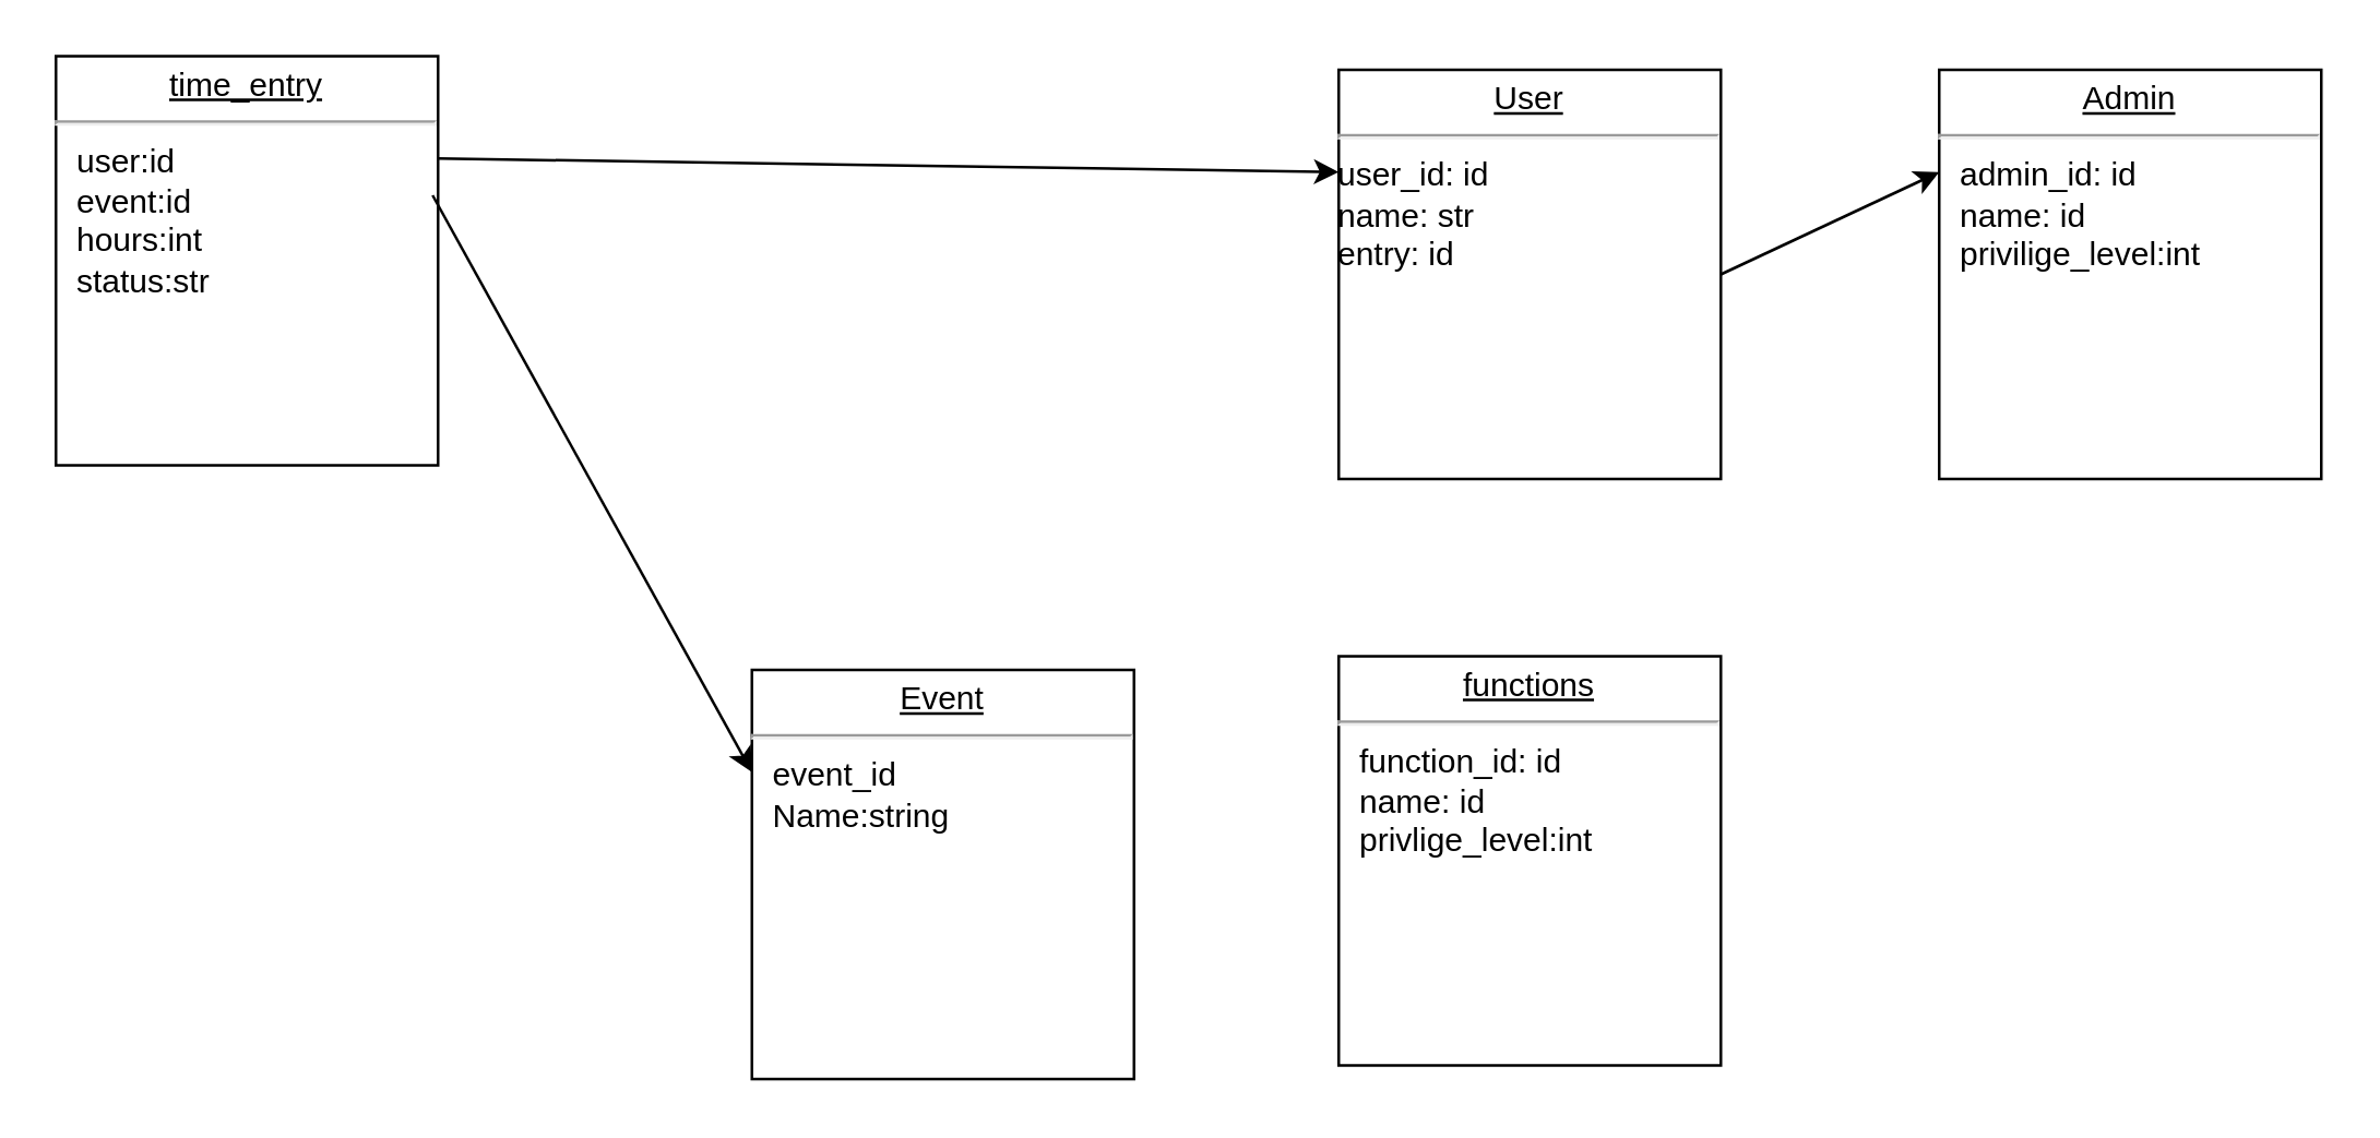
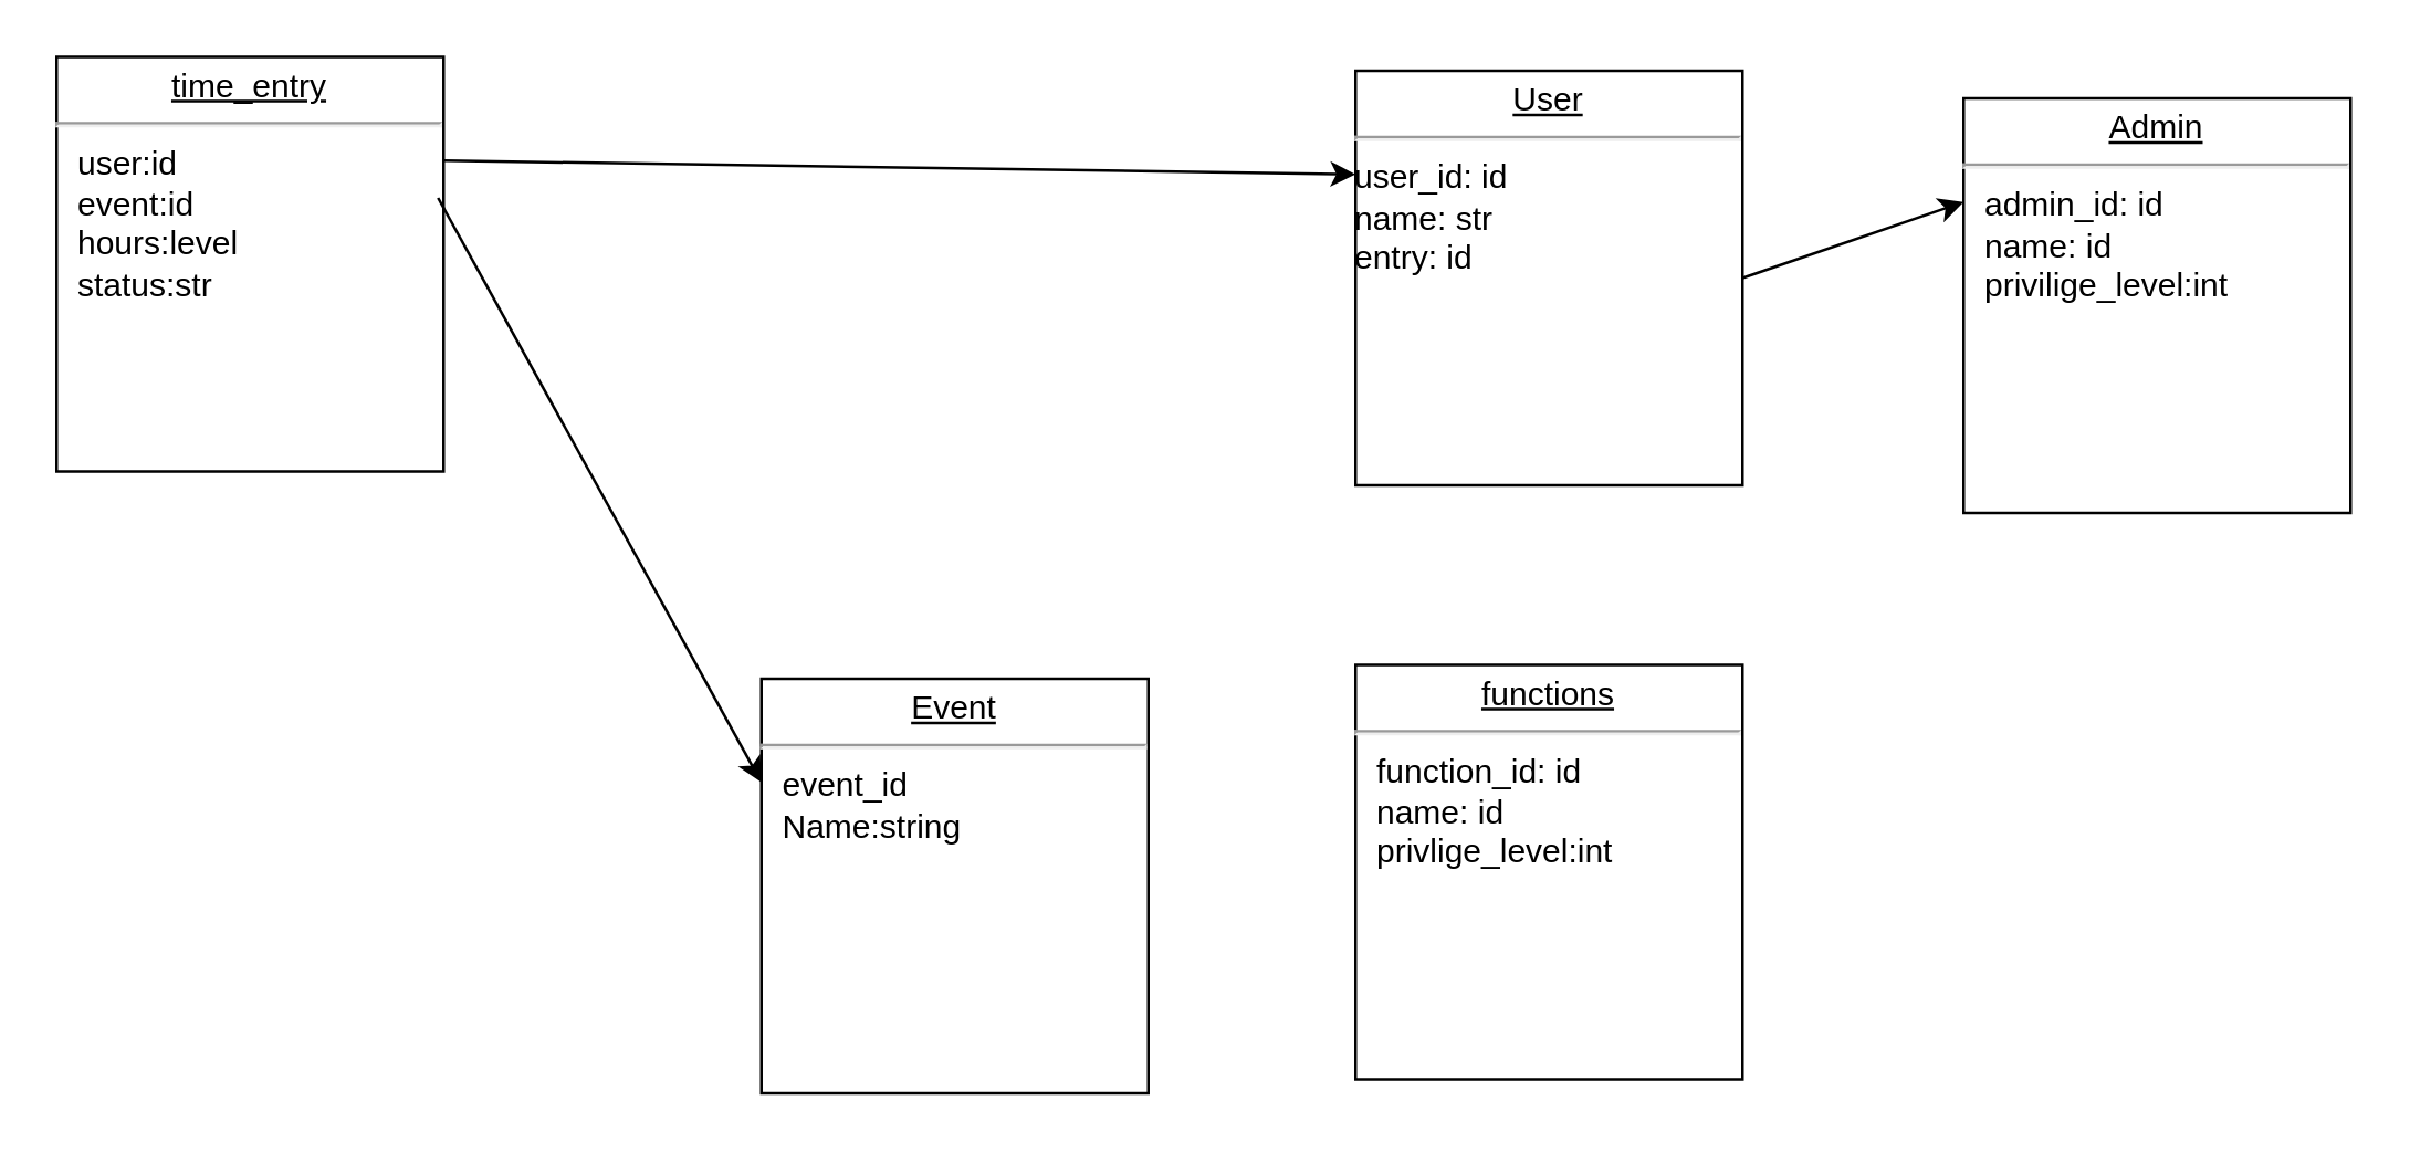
  <mxCell id="0" />
  <mxCell id="1" parent="0" />
  <mxCell id="2" value="&lt;p style=&quot;margin: 0px ; margin-top: 4px ; text-align: center ; text-decoration: underline&quot;&gt;Event&lt;/p&gt;&lt;hr&gt;&lt;p style=&quot;margin: 0px ; margin-left: 8px&quot;&gt;event_id&lt;br&gt;&lt;/p&gt;&lt;p style=&quot;margin: 0px ; margin-left: 8px&quot;&gt;Name:string&lt;/p&gt;" style="verticalAlign=top;align=left;overflow=fill;fontSize=12;fontFamily=Helvetica;html=1;rounded=0;shadow=0;comic=0;labelBackgroundColor=none;strokeWidth=1" parent="1" vertex="1"><mxGeometry x="275" y="245" width="140" height="150" as="geometry" /></mxCell>
  <mxCell id="3" value="&lt;p style=&quot;margin: 0px ; margin-top: 4px ; text-align: center ; text-decoration: underline&quot;&gt;User&lt;/p&gt;&lt;hr&gt;&lt;div&gt;user_id: id&lt;/div&gt;&lt;div&gt;name: str&lt;/div&gt;&lt;div&gt;entry: id&lt;br&gt;&lt;/div&gt;" style="verticalAlign=top;align=left;overflow=fill;fontSize=12;fontFamily=Helvetica;html=1;rounded=0;shadow=0;comic=0;labelBackgroundColor=none;strokeWidth=1" parent="1" vertex="1"><mxGeometry x="490" y="25" width="140" height="150" as="geometry" /></mxCell>
- <mxCell id="4" value="&lt;p style=&quot;margin: 0px ; margin-top: 4px ; text-align: center ; text-decoration: underline&quot;&gt;Admin&lt;/p&gt;&lt;hr&gt;&lt;p style=&quot;margin: 0px ; margin-left: 8px&quot;&gt;admin_id: id&lt;/p&gt;&lt;p style=&quot;margin: 0px ; margin-left: 8px&quot;&gt;name: id&lt;/p&gt;&lt;p style=&quot;margin: 0px ; margin-left: 8px&quot;&gt;privilige_level:int&lt;br&gt;&lt;/p&gt;" style="verticalAlign=top;align=left;overflow=fill;fontSize=12;fontFamily=Helvetica;html=1;rounded=0;shadow=0;comic=0;labelBackgroundColor=none;strokeWidth=1" parent="1" vertex="1"><mxGeometry x="710" y="25" width="140" height="150" as="geometry" /></mxCell>
- <mxCell id="5" value="&lt;p style=&quot;margin: 0px ; margin-top: 4px ; text-align: center ; text-decoration: underline&quot;&gt;time_entry&lt;/p&gt;&lt;hr&gt;&lt;p style=&quot;margin: 0px ; margin-left: 8px&quot;&gt;user:id&lt;/p&gt;&lt;p style=&quot;margin: 0px ; margin-left: 8px&quot;&gt;event:id&lt;/p&gt;&lt;p style=&quot;margin: 0px ; margin-left: 8px&quot;&gt;hours:int&lt;/p&gt;&lt;p style=&quot;margin: 0px ; margin-left: 8px&quot;&gt;status:str&lt;br&gt;&lt;/p&gt;" style="verticalAlign=top;align=left;overflow=fill;fontSize=12;fontFamily=Helvetica;html=1;rounded=0;shadow=0;comic=0;labelBackgroundColor=none;strokeWidth=1" parent="1" vertex="1"><mxGeometry x="20" y="20" width="140" height="150" as="geometry" /></mxCell>
+ <mxCell id="4" value="&lt;p style=&quot;margin: 0px ; margin-top: 4px ; text-align: center ; text-decoration: underline&quot;&gt;Admin&lt;/p&gt;&lt;hr&gt;&lt;p style=&quot;margin: 0px ; margin-left: 8px&quot;&gt;admin_id: id&lt;/p&gt;&lt;p style=&quot;margin: 0px ; margin-left: 8px&quot;&gt;name: id&lt;/p&gt;&lt;p style=&quot;margin: 0px ; margin-left: 8px&quot;&gt;privilige_level:int&lt;br&gt;&lt;/p&gt;" style="verticalAlign=top;align=left;overflow=fill;fontSize=12;fontFamily=Helvetica;html=1;rounded=0;shadow=0;comic=0;labelBackgroundColor=none;strokeWidth=1" parent="1" vertex="1"><mxGeometry x="710" y="35" width="140" height="150" as="geometry" /></mxCell>
+ <mxCell id="5" value="&lt;p style=&quot;margin: 0px ; margin-top: 4px ; text-align: center ; text-decoration: underline&quot;&gt;time_entry&lt;/p&gt;&lt;hr&gt;&lt;p style=&quot;margin: 0px ; margin-left: 8px&quot;&gt;user:id&lt;/p&gt;&lt;p style=&quot;margin: 0px ; margin-left: 8px&quot;&gt;event:id&lt;/p&gt;&lt;p style=&quot;margin: 0px ; margin-left: 8px&quot;&gt;hours:level&lt;/p&gt;&lt;p style=&quot;margin: 0px ; margin-left: 8px&quot;&gt;status:str&lt;br&gt;&lt;/p&gt;" style="verticalAlign=top;align=left;overflow=fill;fontSize=12;fontFamily=Helvetica;html=1;rounded=0;shadow=0;comic=0;labelBackgroundColor=none;strokeWidth=1" parent="1" vertex="1"><mxGeometry x="20" y="20" width="140" height="150" as="geometry" /></mxCell>
  <mxCell id="6" value="" style="endArrow=classic;html=1;entryX=0;entryY=0.25;entryDx=0;entryDy=0;exitX=1;exitY=0.5;exitDx=0;exitDy=0;" parent="1" source="3" target="4" edge="1"><mxGeometry width="50" height="50" relative="1" as="geometry"><mxPoint x="350" y="300" as="sourcePoint" /><mxPoint x="400" y="250" as="targetPoint" /></mxGeometry></mxCell>
  <mxCell id="7" value="" style="endArrow=classic;html=1;entryX=0;entryY=0.25;entryDx=0;entryDy=0;" parent="1" target="2" edge="1"><mxGeometry width="50" height="50" relative="1" as="geometry"><mxPoint x="158" y="71" as="sourcePoint" /><mxPoint x="180" y="260" as="targetPoint" /></mxGeometry></mxCell>
  <mxCell id="8" value="" style="endArrow=classic;html=1;entryX=0;entryY=0.25;entryDx=0;entryDy=0;exitX=1;exitY=0.25;exitDx=0;exitDy=0;" parent="1" source="5" target="3" edge="1"><mxGeometry width="50" height="50" relative="1" as="geometry"><mxPoint x="410" y="63" as="sourcePoint" /><mxPoint x="400" y="250" as="targetPoint" /></mxGeometry></mxCell>
  <mxCell id="9" value="&lt;p style=&quot;margin: 0px ; margin-top: 4px ; text-align: center ; text-decoration: underline&quot;&gt;functions&lt;/p&gt;&lt;hr&gt;&lt;p style=&quot;margin: 0px ; margin-left: 8px&quot;&gt;function_id: id&lt;br&gt;&lt;/p&gt;&lt;p style=&quot;margin: 0px ; margin-left: 8px&quot;&gt;name: id&lt;/p&gt;&lt;p style=&quot;margin: 0px ; margin-left: 8px&quot;&gt;privlige_level:int&lt;br&gt;&lt;/p&gt;" style="verticalAlign=top;align=left;overflow=fill;fontSize=12;fontFamily=Helvetica;html=1;rounded=0;shadow=0;comic=0;labelBackgroundColor=none;strokeWidth=1" parent="1" vertex="1"><mxGeometry x="490" y="240" width="140" height="150" as="geometry" /></mxCell>
